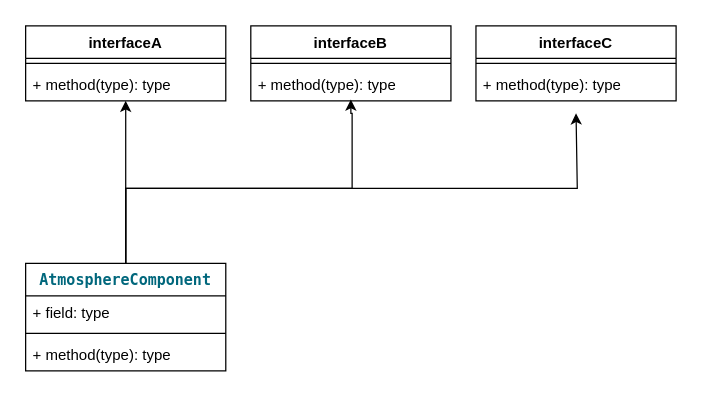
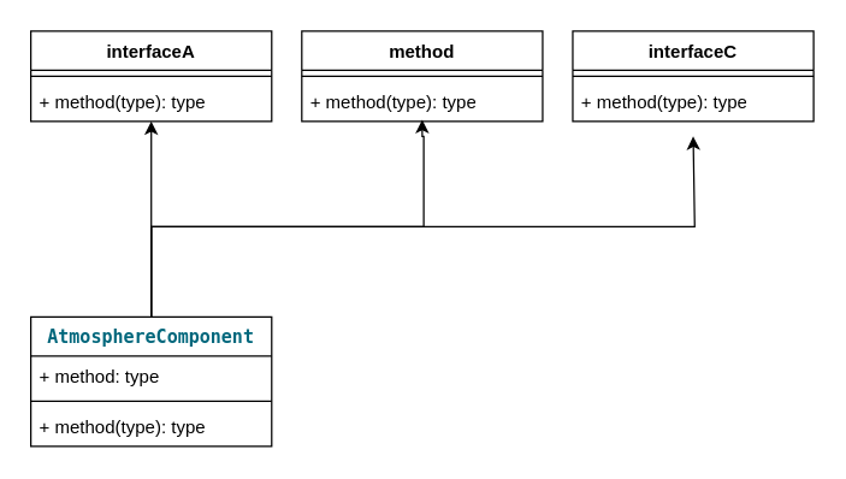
  <mxCell id="0" />
  <mxCell id="1" parent="0" />
- <mxCell id="2" value="interfaceB" style="swimlane;fontStyle=1;align=center;verticalAlign=top;childLayout=stackLayout;horizontal=1;startSize=26;horizontalStack=0;resizeParent=1;resizeParentMax=0;resizeLast=0;collapsible=1;marginBottom=0;whiteSpace=wrap;html=1;" vertex="1" parent="1"><mxGeometry x="200" y="20" width="160" height="60" as="geometry" /></mxCell>
+ <mxCell id="2" value="method" style="swimlane;fontStyle=1;align=center;verticalAlign=top;childLayout=stackLayout;horizontal=1;startSize=26;horizontalStack=0;resizeParent=1;resizeParentMax=0;resizeLast=0;collapsible=1;marginBottom=0;whiteSpace=wrap;html=1;" vertex="1" parent="1"><mxGeometry x="200" y="20" width="160" height="60" as="geometry" /></mxCell>
  <mxCell id="3" value="" style="line;strokeWidth=1;fillColor=none;align=left;verticalAlign=middle;spacingTop=-1;spacingLeft=3;spacingRight=3;rotatable=0;labelPosition=right;points=[];portConstraint=eastwest;strokeColor=inherit;" vertex="1" parent="2"><mxGeometry y="26" width="160" height="8" as="geometry" /></mxCell>
  <mxCell id="4" value="+ method(type): type" style="text;strokeColor=none;fillColor=none;align=left;verticalAlign=top;spacingLeft=4;spacingRight=4;overflow=hidden;rotatable=0;points=[[0,0.5],[1,0.5]];portConstraint=eastwest;whiteSpace=wrap;html=1;" vertex="1" parent="2"><mxGeometry y="34" width="160" height="26" as="geometry" /></mxCell>
  <mxCell id="5" value="interfaceC" style="swimlane;fontStyle=1;align=center;verticalAlign=top;childLayout=stackLayout;horizontal=1;startSize=26;horizontalStack=0;resizeParent=1;resizeParentMax=0;resizeLast=0;collapsible=1;marginBottom=0;whiteSpace=wrap;html=1;" vertex="1" parent="1"><mxGeometry x="380" y="20" width="160" height="60" as="geometry" /></mxCell>
  <mxCell id="6" value="" style="line;strokeWidth=1;fillColor=none;align=left;verticalAlign=middle;spacingTop=-1;spacingLeft=3;spacingRight=3;rotatable=0;labelPosition=right;points=[];portConstraint=eastwest;strokeColor=inherit;" vertex="1" parent="5"><mxGeometry y="26" width="160" height="8" as="geometry" /></mxCell>
  <mxCell id="7" value="+ method(type): type" style="text;strokeColor=none;fillColor=none;align=left;verticalAlign=top;spacingLeft=4;spacingRight=4;overflow=hidden;rotatable=0;points=[[0,0.5],[1,0.5]];portConstraint=eastwest;whiteSpace=wrap;html=1;" vertex="1" parent="5"><mxGeometry y="34" width="160" height="26" as="geometry" /></mxCell>
  <mxCell id="8" value="interfaceA" style="swimlane;fontStyle=1;align=center;verticalAlign=top;childLayout=stackLayout;horizontal=1;startSize=26;horizontalStack=0;resizeParent=1;resizeParentMax=0;resizeLast=0;collapsible=1;marginBottom=0;whiteSpace=wrap;html=1;" vertex="1" parent="1"><mxGeometry x="20" y="20" width="160" height="60" as="geometry" /></mxCell>
  <mxCell id="9" value="" style="line;strokeWidth=1;fillColor=none;align=left;verticalAlign=middle;spacingTop=-1;spacingLeft=3;spacingRight=3;rotatable=0;labelPosition=right;points=[];portConstraint=eastwest;strokeColor=inherit;" vertex="1" parent="8"><mxGeometry y="26" width="160" height="8" as="geometry" /></mxCell>
  <mxCell id="10" value="+ method(type): type" style="text;strokeColor=none;fillColor=none;align=left;verticalAlign=top;spacingLeft=4;spacingRight=4;overflow=hidden;rotatable=0;points=[[0,0.5],[1,0.5]];portConstraint=eastwest;whiteSpace=wrap;html=1;" vertex="1" parent="8"><mxGeometry y="34" width="160" height="26" as="geometry" /></mxCell>
  <mxCell id="11" style="edgeStyle=orthogonalEdgeStyle;rounded=0;orthogonalLoop=1;jettySize=auto;html=1;" edge="1" parent="1" source="12"><mxGeometry relative="1" as="geometry"><mxPoint x="460" y="90" as="targetPoint" /><Array as="points"><mxPoint x="100" y="150" /><mxPoint x="461" y="150" /><mxPoint x="461" y="90" /></Array></mxGeometry></mxCell>
  <mxCell id="12" value="&lt;pre style=&quot;margin-top: 0px; margin-bottom: 0px;&quot;&gt;&lt;span style=&quot;color: rgb(0, 103, 124);&quot;&gt;AtmosphereComponent&lt;/span&gt;&lt;/pre&gt;" style="swimlane;fontStyle=1;align=center;verticalAlign=top;childLayout=stackLayout;horizontal=1;startSize=26;horizontalStack=0;resizeParent=1;resizeParentMax=0;resizeLast=0;collapsible=1;marginBottom=0;whiteSpace=wrap;html=1;" vertex="1" parent="1"><mxGeometry x="20" y="210" width="160" height="86" as="geometry" /></mxCell>
- <mxCell id="13" value="+ field: type" style="text;strokeColor=none;fillColor=none;align=left;verticalAlign=top;spacingLeft=4;spacingRight=4;overflow=hidden;rotatable=0;points=[[0,0.5],[1,0.5]];portConstraint=eastwest;whiteSpace=wrap;html=1;" vertex="1" parent="12"><mxGeometry y="26" width="160" height="26" as="geometry" /></mxCell>
+ <mxCell id="13" value="+ method: type" style="text;strokeColor=none;fillColor=none;align=left;verticalAlign=top;spacingLeft=4;spacingRight=4;overflow=hidden;rotatable=0;points=[[0,0.5],[1,0.5]];portConstraint=eastwest;whiteSpace=wrap;html=1;" vertex="1" parent="12"><mxGeometry y="26" width="160" height="26" as="geometry" /></mxCell>
  <mxCell id="14" value="" style="line;strokeWidth=1;fillColor=none;align=left;verticalAlign=middle;spacingTop=-1;spacingLeft=3;spacingRight=3;rotatable=0;labelPosition=right;points=[];portConstraint=eastwest;strokeColor=inherit;" vertex="1" parent="12"><mxGeometry y="52" width="160" height="8" as="geometry" /></mxCell>
  <mxCell id="15" value="+ method(type): type" style="text;strokeColor=none;fillColor=none;align=left;verticalAlign=top;spacingLeft=4;spacingRight=4;overflow=hidden;rotatable=0;points=[[0,0.5],[1,0.5]];portConstraint=eastwest;whiteSpace=wrap;html=1;" vertex="1" parent="12"><mxGeometry y="60" width="160" height="26" as="geometry" /></mxCell>
  <mxCell id="16" style="edgeStyle=orthogonalEdgeStyle;rounded=0;orthogonalLoop=1;jettySize=auto;html=1;entryX=0.5;entryY=1;entryDx=0;entryDy=0;entryPerimeter=0;" edge="1" parent="1" source="12" target="10"><mxGeometry relative="1" as="geometry" /></mxCell>
  <mxCell id="17" style="edgeStyle=orthogonalEdgeStyle;rounded=0;orthogonalLoop=1;jettySize=auto;html=1;entryX=0.5;entryY=0.962;entryDx=0;entryDy=0;entryPerimeter=0;" edge="1" parent="1" target="4"><mxGeometry relative="1" as="geometry"><mxPoint x="280" y="90" as="targetPoint" /><mxPoint x="100" y="210" as="sourcePoint" /><Array as="points"><mxPoint x="100" y="150" /><mxPoint x="281" y="150" /><mxPoint x="281" y="90" /><mxPoint x="280" y="90" /></Array></mxGeometry></mxCell>
